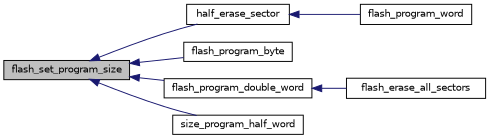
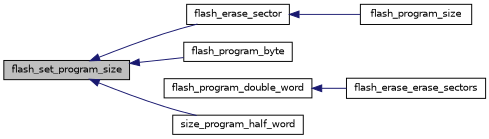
  digraph {
    rankdir=LR
    node [color=black fillcolor=white fontname=Helvetica fontsize=10 shape=record style=filled]
    edge [color=midnightblue dir=back fontname=Helvetica fontsize=10 labelfontname=Helvetica labelfontsize=10 style=solid]
    n1 [fillcolor=grey75 fontcolor=black height=0.2 label=flash_set_program_size width=0.4]
-   n2 [height=0.2 label=half_erase_sector width=0.4]
+   n2 [height=0.2 label=flash_erase_sector width=0.4]
    n3 [height=0.2 label=flash_program_byte width=0.4]
    n4 [height=0.2 label=flash_program_double_word width=0.4]
    n5 [height=0.2 label=size_program_half_word width=0.4]
-   n6 [height=0.2 label=flash_erase_all_sectors width=0.4]
-   n7 [height=0.2 label=flash_program_word width=0.4]
+   n6 [height=0.2 label=flash_erase_erase_sectors width=0.4]
+   n7 [height=0.2 label=flash_program_size width=0.4]
    n1 -> n2
    n1 -> n3
-   n1 -> n4
    n1 -> n5
    n2 -> n7
    n4 -> n6
  }
